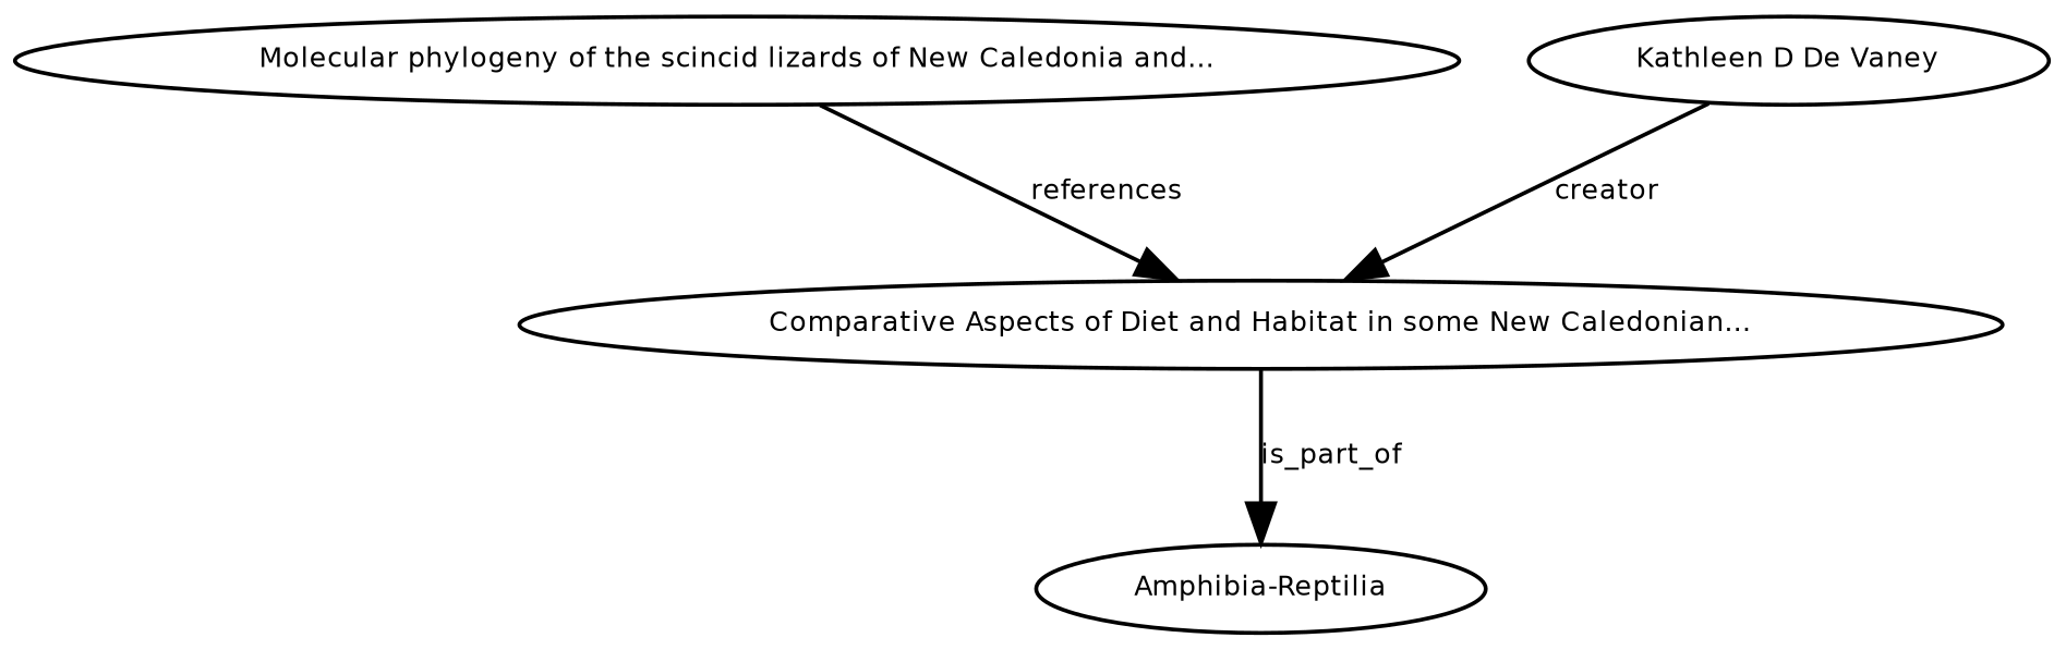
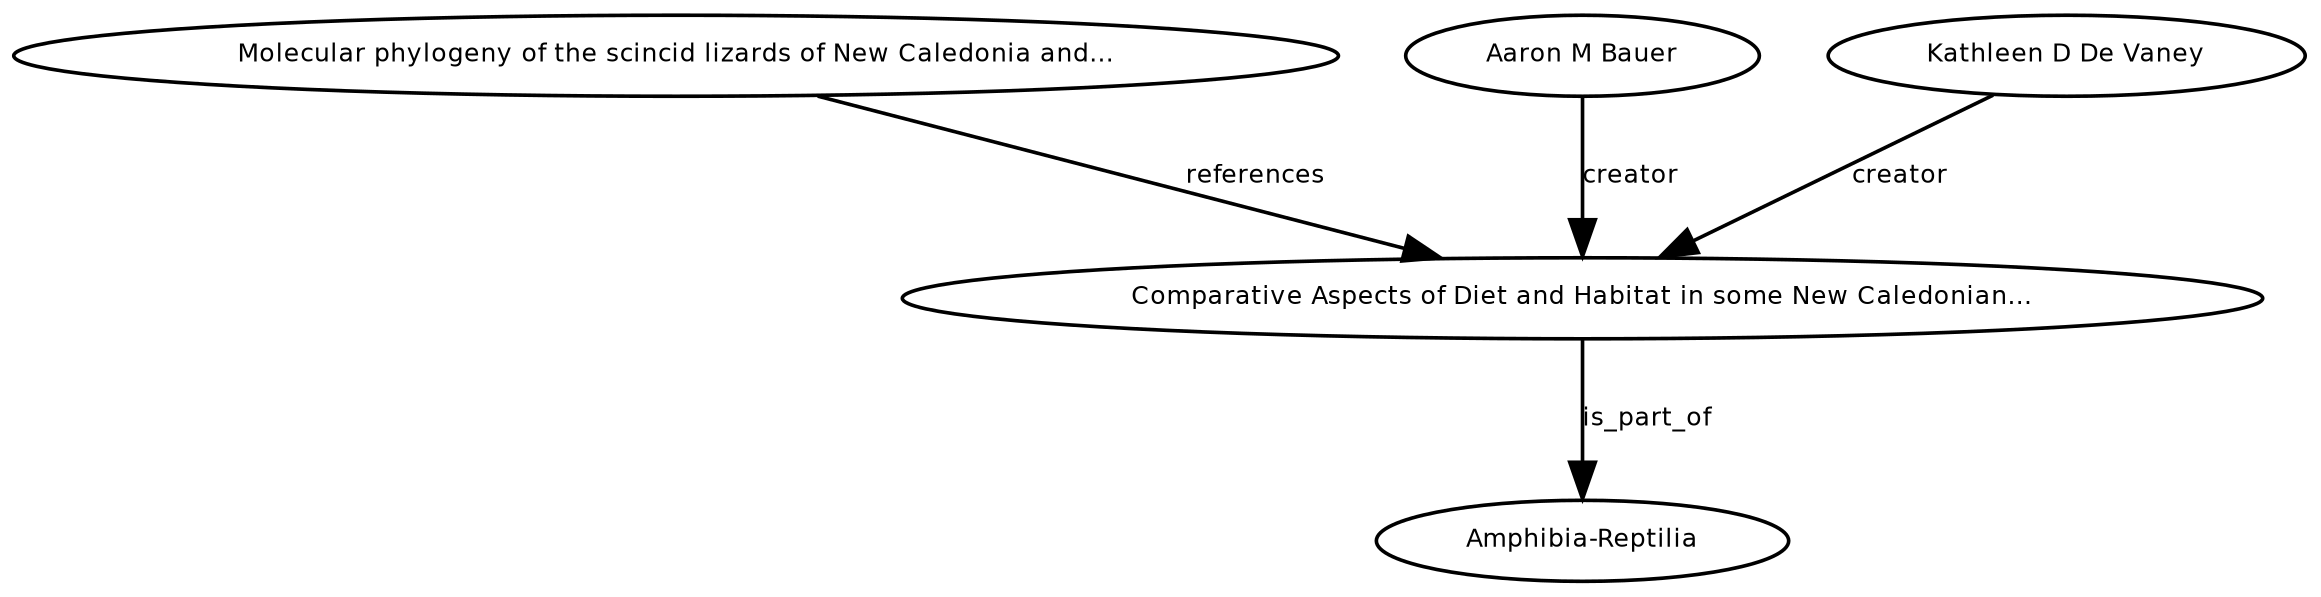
  digraph {
    node [fontname=Helvetica fontsize=7]
    edge [fontname=Helvetica fontsize=7]
    n1 [height=0.27433100247 label="Comparative Aspects of Diet and Habitat in some New Caledonian..." width=0.27433100247]
    n2 [height=0.27433100247 label="Amphibia-Reptilia" width=0.27433100247]
    n3 [height=0.27433100247 label="Molecular phylogeny of the scincid lizards of New Caledonia and..." width=0.27433100247]
+   n4 [height=0.27433100247 label="Aaron M Bauer" width=0.27433100247]
    n5 [height=0.27433100247 label="Kathleen D De Vaney" width=0.27433100247]
    n1 -> n2 [label=is_part_of]
    n3 -> n1 [label=references]
+   n4 -> n1 [label=creator]
    n5 -> n1 [label=creator]
  }
